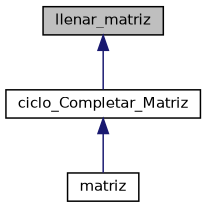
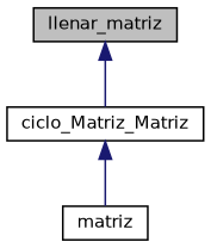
  digraph {
    rankdir=TB
    node [color=black fillcolor=white fontname=Helvetica fontsize=10 shape=record style=filled]
    edge [color=midnightblue dir=back fontname=Helvetica fontsize=10 labelfontname=Helvetica labelfontsize=10 style=solid]
    n1 [fillcolor=grey75 fontcolor=black height=0.2 label=llenar_matriz width=0.4]
-   n2 [height=0.2 label=ciclo_Completar_Matriz width=0.4]
+   n2 [height=0.2 label=ciclo_Matriz_Matriz width=0.4]
    n3 [height=0.2 label=matriz width=0.4]
    n1 -> n2
    n2 -> n3
  }
